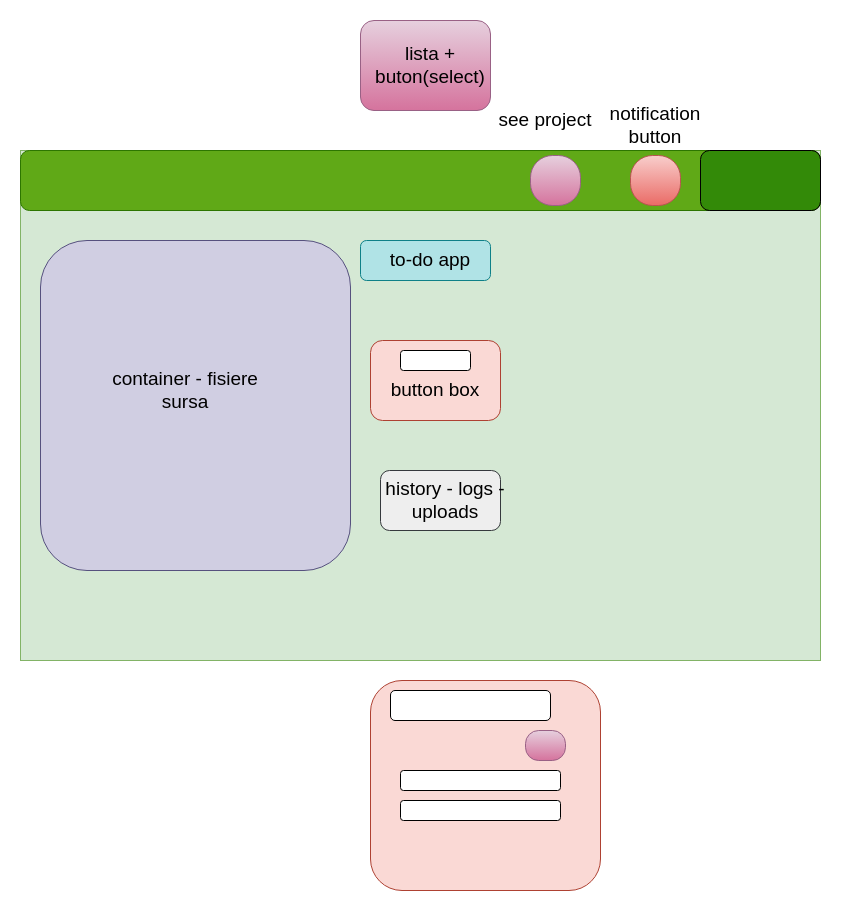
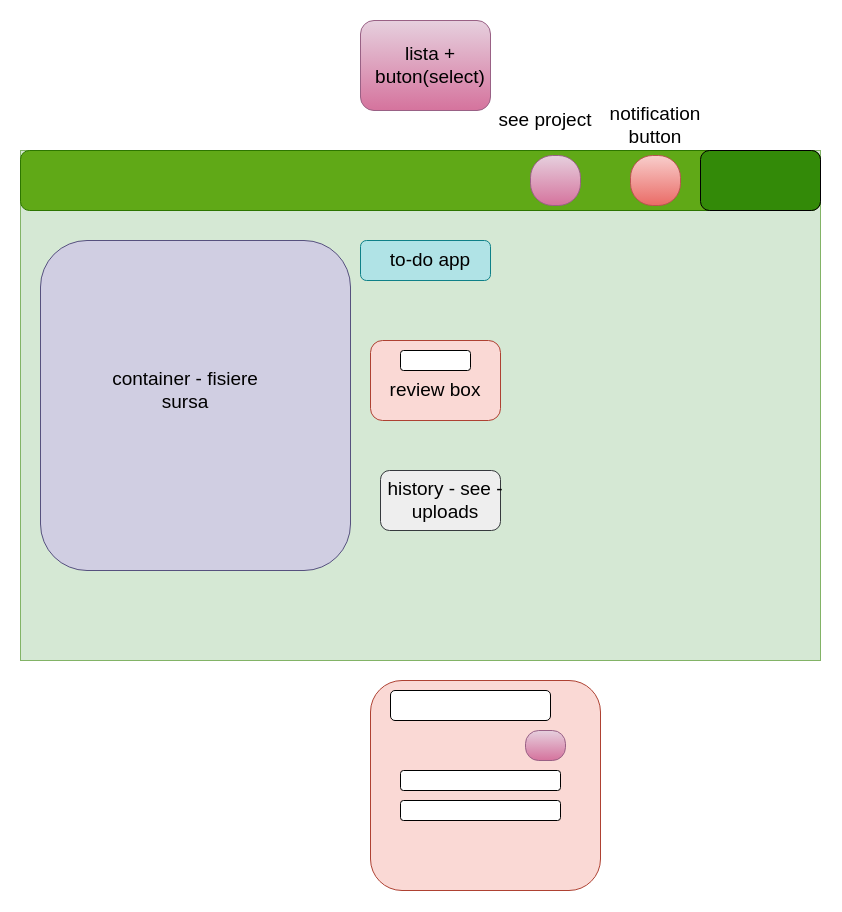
  <mxCell id="0" />
  <mxCell id="1" parent="0" />
  <mxCell id="2" value="" style="rounded=0;whiteSpace=wrap;html=1;fillColor=#d5e8d4;strokeColor=#82b366;" vertex="1" parent="1"><mxGeometry x="20" y="150" width="800" height="510" as="geometry" /></mxCell>
  <mxCell id="3" value="" style="rounded=1;whiteSpace=wrap;html=1;fillColor=#60a917;fontColor=#ffffff;strokeColor=#2D7600;" vertex="1" parent="1"><mxGeometry x="20" y="150" width="800" height="60" as="geometry" /></mxCell>
  <mxCell id="4" value="" style="rounded=1;whiteSpace=wrap;html=1;fillColor=#338A08;" vertex="1" parent="1"><mxGeometry x="700" y="150" width="120" height="60" as="geometry" /></mxCell>
  <mxCell id="5" value="" style="rounded=1;whiteSpace=wrap;html=1;fontSize=19;fillColor=#d0cee2;strokeColor=#56517e;" vertex="1" parent="1"><mxGeometry x="40" y="240" width="310" height="330" as="geometry" /></mxCell>
  <mxCell id="6" value="container - fisiere sursa" style="text;html=1;strokeColor=none;fillColor=none;align=center;verticalAlign=middle;whiteSpace=wrap;rounded=0;fontSize=19;" vertex="1" parent="1"><mxGeometry x="110" y="360" width="150" height="60" as="geometry" /></mxCell>
  <mxCell id="7" value="" style="rounded=1;whiteSpace=wrap;html=1;fontSize=19;fillColor=#b0e3e6;strokeColor=#0e8088;" vertex="1" parent="1"><mxGeometry x="360" y="240" width="130" height="40" as="geometry" /></mxCell>
  <mxCell id="8" value="to-do app" style="text;html=1;strokeColor=none;fillColor=none;align=center;verticalAlign=middle;whiteSpace=wrap;rounded=0;fontSize=19;" vertex="1" parent="1"><mxGeometry x="360" y="240" width="140" height="40" as="geometry" /></mxCell>
  <mxCell id="9" value="" style="rounded=1;whiteSpace=wrap;html=1;fontSize=19;fillColor=#fad9d5;strokeColor=#ae4132;" vertex="1" parent="1"><mxGeometry x="370" y="340" width="130" height="80" as="geometry" /></mxCell>
- <mxCell id="10" value="button box" style="text;html=1;strokeColor=none;fillColor=none;align=center;verticalAlign=middle;whiteSpace=wrap;rounded=0;fontSize=19;" vertex="1" parent="1"><mxGeometry x="360" y="360" width="150" height="60" as="geometry" /></mxCell>
+ <mxCell id="10" value="review box" style="text;html=1;strokeColor=none;fillColor=none;align=center;verticalAlign=middle;whiteSpace=wrap;rounded=0;fontSize=19;" vertex="1" parent="1"><mxGeometry x="360" y="360" width="150" height="60" as="geometry" /></mxCell>
  <mxCell id="11" value="" style="rounded=1;whiteSpace=wrap;html=1;fontSize=19;fillColor=#f8cecc;strokeColor=#b85450;gradientColor=#ea6b66;arcSize=44;" vertex="1" parent="1"><mxGeometry x="630" y="155" width="50" height="50" as="geometry" /></mxCell>
  <mxCell id="12" value="notification button" style="text;html=1;strokeColor=none;fillColor=none;align=center;verticalAlign=middle;whiteSpace=wrap;rounded=0;fontSize=19;" vertex="1" parent="1"><mxGeometry x="580" y="95" width="150" height="60" as="geometry" /></mxCell>
  <mxCell id="13" value="" style="rounded=1;whiteSpace=wrap;html=1;fontSize=19;fillColor=#e6d0de;strokeColor=#996185;gradientColor=#d5739d;arcSize=44;" vertex="1" parent="1"><mxGeometry x="530" y="155" width="50" height="50" as="geometry" /></mxCell>
  <mxCell id="14" value="see project" style="text;html=1;strokeColor=none;fillColor=none;align=center;verticalAlign=middle;whiteSpace=wrap;rounded=0;fontSize=19;" vertex="1" parent="1"><mxGeometry x="470" y="90" width="150" height="60" as="geometry" /></mxCell>
  <mxCell id="15" value="" style="rounded=1;whiteSpace=wrap;html=1;fontSize=19;fillColor=#e6d0de;strokeColor=#996185;gradientColor=#d5739d;" vertex="1" parent="1"><mxGeometry x="360" y="20" width="130" height="90" as="geometry" /></mxCell>
  <mxCell id="16" value="lista + buton(select)" style="text;html=1;strokeColor=none;fillColor=none;align=center;verticalAlign=middle;whiteSpace=wrap;rounded=0;fontSize=19;" vertex="1" parent="1"><mxGeometry x="355" y="35" width="150" height="60" as="geometry" /></mxCell>
  <mxCell id="17" value="" style="rounded=1;whiteSpace=wrap;html=1;fontSize=19;fillColor=#fad9d5;strokeColor=#ae4132;" vertex="1" parent="1"><mxGeometry x="370" y="680" width="230" height="210" as="geometry" /></mxCell>
  <mxCell id="18" value="" style="rounded=1;whiteSpace=wrap;html=1;fontSize=19;" vertex="1" parent="1"><mxGeometry x="390" y="690" width="160" height="30" as="geometry" /></mxCell>
  <mxCell id="19" value="" style="rounded=1;whiteSpace=wrap;html=1;fontSize=19;fillColor=#e6d0de;strokeColor=#996185;gradientColor=#d5739d;arcSize=44;" vertex="1" parent="1"><mxGeometry x="525" y="730" width="40" height="30" as="geometry" /></mxCell>
  <mxCell id="20" value="" style="rounded=1;whiteSpace=wrap;html=1;fontSize=19;" vertex="1" parent="1"><mxGeometry x="400" y="770" width="160" height="20" as="geometry" /></mxCell>
  <mxCell id="21" value="" style="rounded=1;whiteSpace=wrap;html=1;fontSize=19;" vertex="1" parent="1"><mxGeometry x="400" y="800" width="160" height="20" as="geometry" /></mxCell>
  <mxCell id="22" value="" style="rounded=1;whiteSpace=wrap;html=1;fontSize=19;" vertex="1" parent="1"><mxGeometry x="400" y="350" width="70" height="20" as="geometry" /></mxCell>
  <mxCell id="23" value="" style="rounded=1;whiteSpace=wrap;html=1;fontSize=19;fillColor=#eeeeee;strokeColor=#36393d;" vertex="1" parent="1"><mxGeometry x="380" y="470" width="120" height="60" as="geometry" /></mxCell>
- <mxCell id="24" value="history - logs - uploads" style="text;html=1;strokeColor=none;fillColor=none;align=center;verticalAlign=middle;whiteSpace=wrap;rounded=0;fontSize=19;" vertex="1" parent="1"><mxGeometry x="370" y="470" width="150" height="60" as="geometry" /></mxCell>
+ <mxCell id="24" value="history - see - uploads" style="text;html=1;strokeColor=none;fillColor=none;align=center;verticalAlign=middle;whiteSpace=wrap;rounded=0;fontSize=19;" vertex="1" parent="1"><mxGeometry x="370" y="470" width="150" height="60" as="geometry" /></mxCell>
